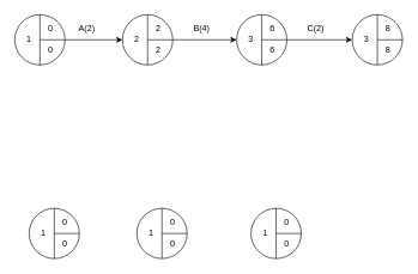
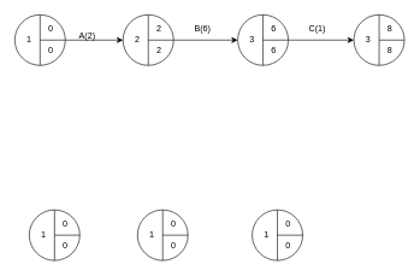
  <mxCell id="0" />
  <mxCell id="1" parent="0" />
  <mxCell id="2" style="edgeStyle=orthogonalEdgeStyle;rounded=0;orthogonalLoop=1;jettySize=auto;html=1;exitX=1;exitY=0.5;exitDx=0;exitDy=0;entryX=0;entryY=0.5;entryDx=0;entryDy=0;" edge="1" parent="1" source="3" target="15"><mxGeometry relative="1" as="geometry" /></mxCell>
  <mxCell id="3" value="" style="ellipse;whiteSpace=wrap;html=1;aspect=fixed;" vertex="1" parent="1"><mxGeometry x="20" y="20" width="70" height="70" as="geometry" /></mxCell>
  <mxCell id="4" value="" style="endArrow=none;html=1;entryX=0.5;entryY=0;entryDx=0;entryDy=0;exitX=0.5;exitY=1;exitDx=0;exitDy=0;" edge="1" parent="1" source="3" target="3"><mxGeometry width="50" height="50" relative="1" as="geometry"><mxPoint x="280" y="190" as="sourcePoint" /><mxPoint x="330" y="140" as="targetPoint" /></mxGeometry></mxCell>
  <mxCell id="5" value="" style="endArrow=none;html=1;exitX=1;exitY=0.5;exitDx=0;exitDy=0;" edge="1" parent="1" source="3"><mxGeometry width="50" height="50" relative="1" as="geometry"><mxPoint x="280" y="190" as="sourcePoint" /><mxPoint x="55" y="55" as="targetPoint" /></mxGeometry></mxCell>
  <mxCell id="6" value="0" style="text;html=1;strokeColor=none;fillColor=none;align=center;verticalAlign=middle;whiteSpace=wrap;rounded=0;" vertex="1" parent="1"><mxGeometry x="50" y="30" width="40" height="20" as="geometry" /></mxCell>
  <mxCell id="7" value="0" style="text;html=1;strokeColor=none;fillColor=none;align=center;verticalAlign=middle;whiteSpace=wrap;rounded=0;" vertex="1" parent="1"><mxGeometry x="50" y="60" width="40" height="20" as="geometry" /></mxCell>
  <mxCell id="8" value="1" style="text;html=1;strokeColor=none;fillColor=none;align=center;verticalAlign=middle;whiteSpace=wrap;rounded=0;" vertex="1" parent="1"><mxGeometry x="20" y="45" width="40" height="20" as="geometry" /></mxCell>
  <mxCell id="9" style="edgeStyle=orthogonalEdgeStyle;rounded=0;orthogonalLoop=1;jettySize=auto;html=1;exitX=1;exitY=0.5;exitDx=0;exitDy=0;entryX=0;entryY=0.5;entryDx=0;entryDy=0;" edge="1" parent="1" source="10" target="22"><mxGeometry relative="1" as="geometry" /></mxCell>
  <mxCell id="10" value="" style="ellipse;whiteSpace=wrap;html=1;aspect=fixed;" vertex="1" parent="1"><mxGeometry x="170" y="20" width="70" height="70" as="geometry" /></mxCell>
  <mxCell id="11" value="" style="endArrow=none;html=1;entryX=0.5;entryY=0;entryDx=0;entryDy=0;exitX=0.5;exitY=1;exitDx=0;exitDy=0;" edge="1" parent="1" source="10" target="10"><mxGeometry width="50" height="50" relative="1" as="geometry"><mxPoint x="430" y="190" as="sourcePoint" /><mxPoint x="480" y="140" as="targetPoint" /></mxGeometry></mxCell>
  <mxCell id="12" value="" style="endArrow=none;html=1;exitX=1;exitY=0.5;exitDx=0;exitDy=0;" edge="1" parent="1" source="10"><mxGeometry width="50" height="50" relative="1" as="geometry"><mxPoint x="430" y="190" as="sourcePoint" /><mxPoint x="205" y="55" as="targetPoint" /></mxGeometry></mxCell>
  <mxCell id="13" value="2" style="text;html=1;strokeColor=none;fillColor=none;align=center;verticalAlign=middle;whiteSpace=wrap;rounded=0;" vertex="1" parent="1"><mxGeometry x="200" y="30" width="40" height="20" as="geometry" /></mxCell>
  <mxCell id="14" value="2" style="text;html=1;strokeColor=none;fillColor=none;align=center;verticalAlign=middle;whiteSpace=wrap;rounded=0;" vertex="1" parent="1"><mxGeometry x="200" y="60" width="40" height="20" as="geometry" /></mxCell>
  <mxCell id="15" value="2" style="text;html=1;strokeColor=none;fillColor=none;align=center;verticalAlign=middle;whiteSpace=wrap;rounded=0;" vertex="1" parent="1"><mxGeometry x="170" y="45" width="40" height="20" as="geometry" /></mxCell>
  <mxCell id="16" style="edgeStyle=orthogonalEdgeStyle;rounded=0;orthogonalLoop=1;jettySize=auto;html=1;exitX=1;exitY=0.5;exitDx=0;exitDy=0;entryX=0;entryY=0.5;entryDx=0;entryDy=0;" edge="1" parent="1" source="17" target="48"><mxGeometry relative="1" as="geometry" /></mxCell>
  <mxCell id="17" value="" style="ellipse;whiteSpace=wrap;html=1;aspect=fixed;" vertex="1" parent="1"><mxGeometry x="329" y="20" width="70" height="70" as="geometry" /></mxCell>
  <mxCell id="18" value="" style="endArrow=none;html=1;entryX=0.5;entryY=0;entryDx=0;entryDy=0;exitX=0.5;exitY=1;exitDx=0;exitDy=0;" edge="1" parent="1" source="17" target="17"><mxGeometry width="50" height="50" relative="1" as="geometry"><mxPoint x="589" y="190" as="sourcePoint" /><mxPoint x="639" y="140" as="targetPoint" /></mxGeometry></mxCell>
  <mxCell id="19" value="" style="endArrow=none;html=1;exitX=1;exitY=0.5;exitDx=0;exitDy=0;" edge="1" parent="1" source="17"><mxGeometry width="50" height="50" relative="1" as="geometry"><mxPoint x="589" y="190" as="sourcePoint" /><mxPoint x="364" y="55" as="targetPoint" /></mxGeometry></mxCell>
  <mxCell id="20" value="6" style="text;html=1;strokeColor=none;fillColor=none;align=center;verticalAlign=middle;whiteSpace=wrap;rounded=0;" vertex="1" parent="1"><mxGeometry x="359" y="30" width="40" height="20" as="geometry" /></mxCell>
  <mxCell id="21" value="6" style="text;html=1;strokeColor=none;fillColor=none;align=center;verticalAlign=middle;whiteSpace=wrap;rounded=0;" vertex="1" parent="1"><mxGeometry x="359" y="60" width="40" height="20" as="geometry" /></mxCell>
  <mxCell id="22" value="3" style="text;html=1;strokeColor=none;fillColor=none;align=center;verticalAlign=middle;whiteSpace=wrap;rounded=0;" vertex="1" parent="1"><mxGeometry x="329" y="45" width="40" height="20" as="geometry" /></mxCell>
  <mxCell id="23" value="" style="ellipse;whiteSpace=wrap;html=1;aspect=fixed;" vertex="1" parent="1"><mxGeometry x="40" y="290" width="70" height="70" as="geometry" /></mxCell>
  <mxCell id="24" value="" style="endArrow=none;html=1;entryX=0.5;entryY=0;entryDx=0;entryDy=0;exitX=0.5;exitY=1;exitDx=0;exitDy=0;" edge="1" parent="1" source="23" target="23"><mxGeometry width="50" height="50" relative="1" as="geometry"><mxPoint x="300" y="460" as="sourcePoint" /><mxPoint x="350" y="410" as="targetPoint" /></mxGeometry></mxCell>
  <mxCell id="25" value="" style="endArrow=none;html=1;exitX=1;exitY=0.5;exitDx=0;exitDy=0;" edge="1" parent="1" source="23"><mxGeometry width="50" height="50" relative="1" as="geometry"><mxPoint x="300" y="460" as="sourcePoint" /><mxPoint x="75" y="325" as="targetPoint" /></mxGeometry></mxCell>
  <mxCell id="26" value="0" style="text;html=1;strokeColor=none;fillColor=none;align=center;verticalAlign=middle;whiteSpace=wrap;rounded=0;" vertex="1" parent="1"><mxGeometry x="70" y="300" width="40" height="20" as="geometry" /></mxCell>
  <mxCell id="27" value="0" style="text;html=1;strokeColor=none;fillColor=none;align=center;verticalAlign=middle;whiteSpace=wrap;rounded=0;" vertex="1" parent="1"><mxGeometry x="70" y="330" width="40" height="20" as="geometry" /></mxCell>
  <mxCell id="28" value="1" style="text;html=1;strokeColor=none;fillColor=none;align=center;verticalAlign=middle;whiteSpace=wrap;rounded=0;" vertex="1" parent="1"><mxGeometry x="40" y="315" width="40" height="20" as="geometry" /></mxCell>
  <mxCell id="29" value="" style="ellipse;whiteSpace=wrap;html=1;aspect=fixed;" vertex="1" parent="1"><mxGeometry x="190" y="290" width="70" height="70" as="geometry" /></mxCell>
  <mxCell id="30" value="" style="endArrow=none;html=1;entryX=0.5;entryY=0;entryDx=0;entryDy=0;exitX=0.5;exitY=1;exitDx=0;exitDy=0;" edge="1" parent="1" source="29" target="29"><mxGeometry width="50" height="50" relative="1" as="geometry"><mxPoint x="450" y="460" as="sourcePoint" /><mxPoint x="500" y="410" as="targetPoint" /></mxGeometry></mxCell>
  <mxCell id="31" value="" style="endArrow=none;html=1;exitX=1;exitY=0.5;exitDx=0;exitDy=0;" edge="1" parent="1" source="29"><mxGeometry width="50" height="50" relative="1" as="geometry"><mxPoint x="450" y="460" as="sourcePoint" /><mxPoint x="225" y="325" as="targetPoint" /></mxGeometry></mxCell>
  <mxCell id="32" value="0" style="text;html=1;strokeColor=none;fillColor=none;align=center;verticalAlign=middle;whiteSpace=wrap;rounded=0;" vertex="1" parent="1"><mxGeometry x="220" y="300" width="40" height="20" as="geometry" /></mxCell>
  <mxCell id="33" value="0" style="text;html=1;strokeColor=none;fillColor=none;align=center;verticalAlign=middle;whiteSpace=wrap;rounded=0;" vertex="1" parent="1"><mxGeometry x="220" y="330" width="40" height="20" as="geometry" /></mxCell>
  <mxCell id="34" value="1" style="text;html=1;strokeColor=none;fillColor=none;align=center;verticalAlign=middle;whiteSpace=wrap;rounded=0;" vertex="1" parent="1"><mxGeometry x="190" y="315" width="40" height="20" as="geometry" /></mxCell>
  <mxCell id="35" value="" style="ellipse;whiteSpace=wrap;html=1;aspect=fixed;" vertex="1" parent="1"><mxGeometry x="349" y="290" width="70" height="70" as="geometry" /></mxCell>
  <mxCell id="36" value="" style="endArrow=none;html=1;entryX=0.5;entryY=0;entryDx=0;entryDy=0;exitX=0.5;exitY=1;exitDx=0;exitDy=0;" edge="1" parent="1" source="35" target="35"><mxGeometry width="50" height="50" relative="1" as="geometry"><mxPoint x="609" y="460" as="sourcePoint" /><mxPoint x="659" y="410" as="targetPoint" /></mxGeometry></mxCell>
  <mxCell id="37" value="" style="endArrow=none;html=1;exitX=1;exitY=0.5;exitDx=0;exitDy=0;" edge="1" parent="1" source="35"><mxGeometry width="50" height="50" relative="1" as="geometry"><mxPoint x="609" y="460" as="sourcePoint" /><mxPoint x="384" y="325" as="targetPoint" /></mxGeometry></mxCell>
  <mxCell id="38" value="0" style="text;html=1;strokeColor=none;fillColor=none;align=center;verticalAlign=middle;whiteSpace=wrap;rounded=0;" vertex="1" parent="1"><mxGeometry x="379" y="300" width="40" height="20" as="geometry" /></mxCell>
  <mxCell id="39" value="0" style="text;html=1;strokeColor=none;fillColor=none;align=center;verticalAlign=middle;whiteSpace=wrap;rounded=0;" vertex="1" parent="1"><mxGeometry x="379" y="330" width="40" height="20" as="geometry" /></mxCell>
  <mxCell id="40" value="1" style="text;html=1;strokeColor=none;fillColor=none;align=center;verticalAlign=middle;whiteSpace=wrap;rounded=0;" vertex="1" parent="1"><mxGeometry x="349" y="315" width="40" height="20" as="geometry" /></mxCell>
- <mxCell id="41" value="A(2)" style="text;html=1;align=center;verticalAlign=middle;resizable=0;points=[];autosize=1;strokeColor=none;fillColor=none;" vertex="1" parent="1"><mxGeometry x="100" y="30" width="40" height="20" as="geometry" /></mxCell>
- <mxCell id="42" value="B(4)" style="text;html=1;align=center;verticalAlign=middle;resizable=0;points=[];autosize=1;strokeColor=none;fillColor=none;" vertex="1" parent="1"><mxGeometry x="260" y="30" width="40" height="20" as="geometry" /></mxCell>
+ <mxCell id="41" value="A(2)" style="text;html=1;align=center;verticalAlign=middle;resizable=0;points=[];autosize=1;strokeColor=none;fillColor=none;" vertex="1" parent="1"><mxGeometry x="100" y="40" width="40" height="20" as="geometry" /></mxCell>
+ <mxCell id="42" value="B(6)" style="text;html=1;align=center;verticalAlign=middle;resizable=0;points=[];autosize=1;strokeColor=none;fillColor=none;" vertex="1" parent="1"><mxGeometry x="260" y="30" width="40" height="20" as="geometry" /></mxCell>
  <mxCell id="43" value="" style="ellipse;whiteSpace=wrap;html=1;aspect=fixed;" vertex="1" parent="1"><mxGeometry x="490" y="20" width="70" height="70" as="geometry" /></mxCell>
  <mxCell id="44" value="" style="endArrow=none;html=1;entryX=0.5;entryY=0;entryDx=0;entryDy=0;exitX=0.5;exitY=1;exitDx=0;exitDy=0;" edge="1" parent="1" source="43" target="43"><mxGeometry width="50" height="50" relative="1" as="geometry"><mxPoint x="750" y="190" as="sourcePoint" /><mxPoint x="800" y="140" as="targetPoint" /></mxGeometry></mxCell>
  <mxCell id="45" value="" style="endArrow=none;html=1;exitX=1;exitY=0.5;exitDx=0;exitDy=0;" edge="1" parent="1" source="43"><mxGeometry width="50" height="50" relative="1" as="geometry"><mxPoint x="750" y="190" as="sourcePoint" /><mxPoint x="525" y="55" as="targetPoint" /></mxGeometry></mxCell>
  <mxCell id="46" value="8" style="text;html=1;strokeColor=none;fillColor=none;align=center;verticalAlign=middle;whiteSpace=wrap;rounded=0;" vertex="1" parent="1"><mxGeometry x="520" y="30" width="40" height="20" as="geometry" /></mxCell>
  <mxCell id="47" value="8" style="text;html=1;strokeColor=none;fillColor=none;align=center;verticalAlign=middle;whiteSpace=wrap;rounded=0;" vertex="1" parent="1"><mxGeometry x="520" y="60" width="40" height="20" as="geometry" /></mxCell>
  <mxCell id="48" value="3" style="text;html=1;strokeColor=none;fillColor=none;align=center;verticalAlign=middle;whiteSpace=wrap;rounded=0;" vertex="1" parent="1"><mxGeometry x="490" y="45" width="40" height="20" as="geometry" /></mxCell>
- <mxCell id="49" value="C(2)" style="text;html=1;align=center;verticalAlign=middle;resizable=0;points=[];autosize=1;strokeColor=none;fillColor=none;" vertex="1" parent="1"><mxGeometry x="419" y="30" width="40" height="20" as="geometry" /></mxCell>
+ <mxCell id="49" value="C(1)" style="text;html=1;align=center;verticalAlign=middle;resizable=0;points=[];autosize=1;strokeColor=none;fillColor=none;" vertex="1" parent="1"><mxGeometry x="419" y="30" width="40" height="20" as="geometry" /></mxCell>
